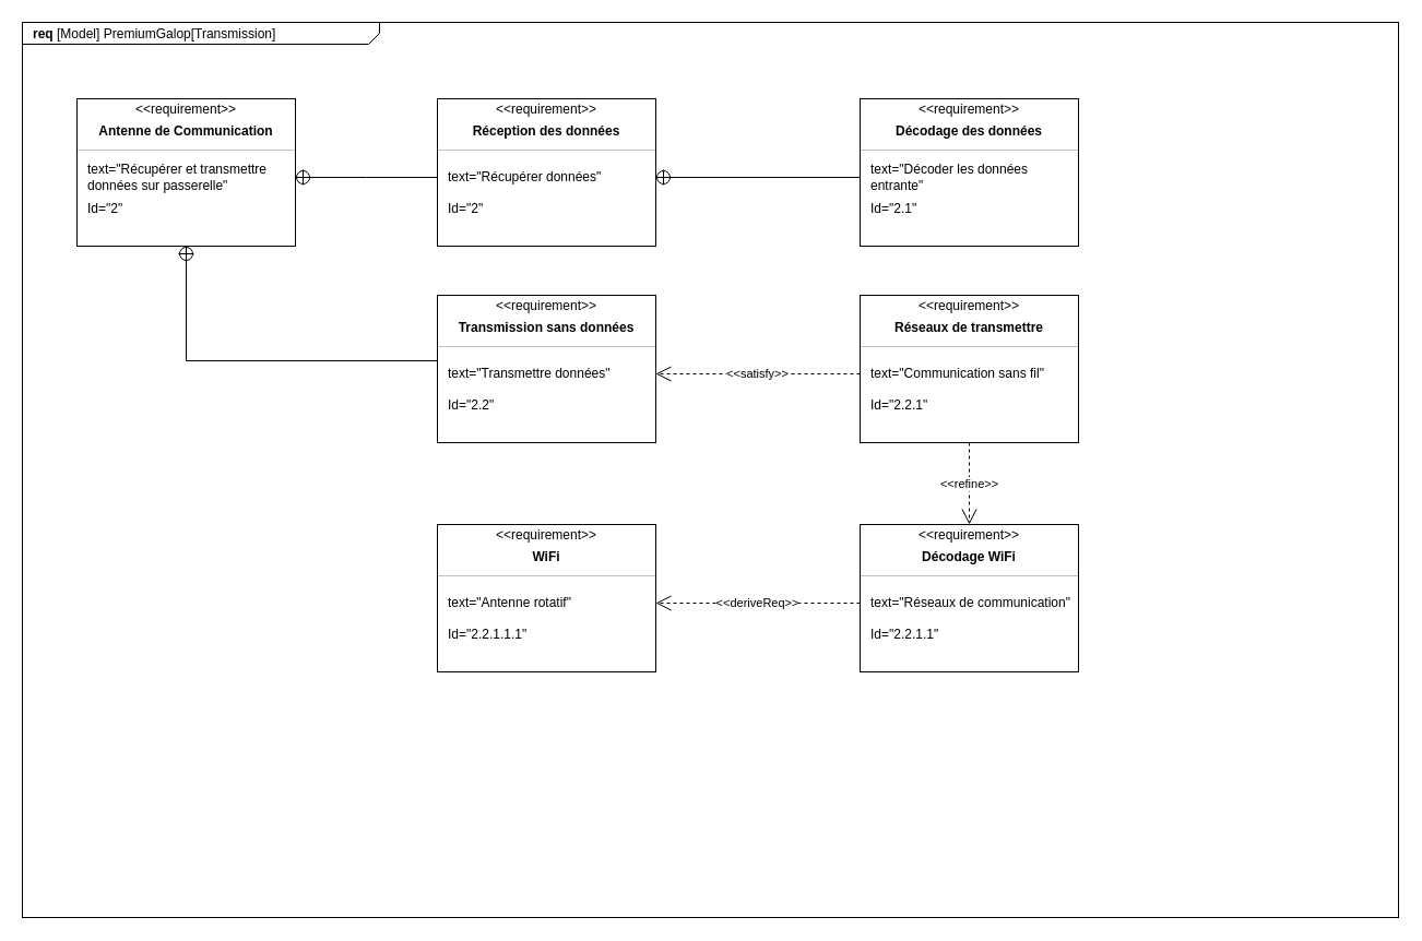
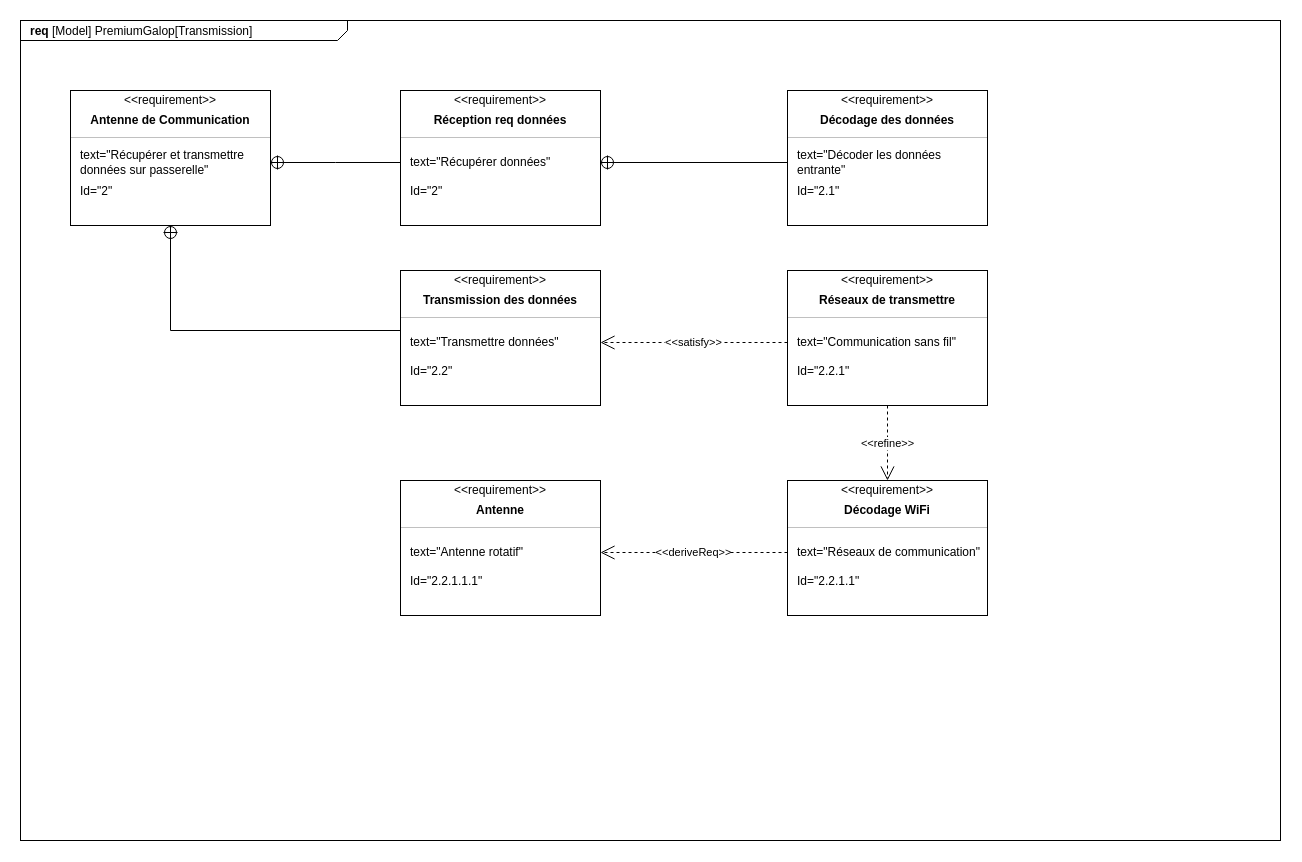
  <mxCell id="0" style=";html=1;" />
  <mxCell id="1" style=";html=1;" parent="0" />
  <mxCell id="2" value="&lt;p style=&quot;margin: 0px ; margin-top: 4px ; margin-left: 10px ; text-align: left&quot;&gt;&lt;b&gt;req&lt;/b&gt; [Model] PremiumGalop[Transmission]&lt;/p&gt;" style="html=1;strokeWidth=1;shape=mxgraph.sysml.package;html=1;overflow=fill;whiteSpace=wrap;fillColor=none;gradientColor=none;fontSize=12;align=center;labelX=327.64;" parent="1" vertex="1"><mxGeometry x="20" y="20" width="1260" height="820" as="geometry" /></mxCell>
  <mxCell id="3" value="" style="fontStyle=1;align=center;verticalAlign=middle;childLayout=stackLayout;horizontal=1;horizontalStack=0;resizeParent=1;resizeParentMax=0;resizeLast=0;marginBottom=0;" parent="1" vertex="1"><mxGeometry x="70" width="200" height="135" as="geometry" y="90" /></mxCell>
  <mxCell id="4" value="&amp;lt;&amp;lt;requirement&amp;gt;&amp;gt;" style="html=1;align=center;spacing=0;verticalAlign=middle;strokeColor=none;fillColor=none;whiteSpace=wrap;spacingTop=3;" parent="3" vertex="1"><mxGeometry width="200" height="16" as="geometry" /></mxCell>
  <mxCell id="5" value="Antenne de Communication" style="html=1;align=center;spacing=0;verticalAlign=middle;strokeColor=none;fillColor=none;whiteSpace=wrap;fontStyle=1" parent="3" vertex="1"><mxGeometry y="16" width="200" height="27" as="geometry" /></mxCell>
  <mxCell id="6" value="" style="line;strokeWidth=0.25;fillColor=none;align=left;verticalAlign=middle;spacingTop=-1;spacingLeft=3;spacingRight=3;rotatable=0;labelPosition=right;points=[];portConstraint=eastwest;" parent="3" vertex="1"><mxGeometry y="43" width="200" height="8" as="geometry" /></mxCell>
  <mxCell id="7" value="text=&quot;Récupérer et transmettre données sur passerelle&quot;" style="html=1;align=left;spacing=0;verticalAlign=middle;strokeColor=none;fillColor=none;whiteSpace=wrap;spacingLeft=10;" parent="3" vertex="1"><mxGeometry y="51" width="200" height="42" as="geometry" /></mxCell>
  <mxCell id="8" value="Id=&quot;2&lt;span style=&quot;background-color: transparent; color: light-dark(rgb(0, 0, 0), rgb(255, 255, 255));&quot;&gt;&quot;&lt;/span&gt;" style="html=1;align=left;spacing=0;verticalAlign=middle;strokeColor=none;fillColor=none;whiteSpace=wrap;spacingLeft=10;" parent="3" vertex="1"><mxGeometry y="93" width="200" height="16" as="geometry" /></mxCell>
  <mxCell id="9" value="" style="html=1;align=center;spacing=0;verticalAlign=middle;strokeColor=none;fillColor=none;whiteSpace=wrap;" parent="3" vertex="1"><mxGeometry y="109" width="200" height="26" as="geometry" /></mxCell>
  <mxCell id="10" value="" style="rounded=0;html=1;labelBackgroundColor=none;endArrow=none;edgeStyle=elbowEdgeStyle;elbow=vertical;startArrow=sysMLPackCont;startSize=12;exitX=1;exitY=0.5;exitDx=0;exitDy=0;entryX=0;entryY=0.5;entryDx=0;entryDy=0;" parent="1" source="7" target="30" edge="1"><mxGeometry relative="1" as="geometry"><mxPoint x="750" y="-70" as="sourcePoint" /><mxPoint x="350" y="162" as="targetPoint" /><Array as="points" /></mxGeometry></mxCell>
  <mxCell id="11" value="" style="rounded=0;html=1;labelBackgroundColor=none;endArrow=none;edgeStyle=elbowEdgeStyle;elbow=vertical;startArrow=sysMLPackCont;startSize=12;entryX=0;entryY=0.25;entryDx=0;entryDy=0;exitX=0.5;exitY=1;exitDx=0;exitDy=0;" parent="1" source="9" target="23" edge="1"><mxGeometry relative="1" as="geometry"><mxPoint x="650" y="290" as="sourcePoint" /><mxPoint x="350" y="331.5" as="targetPoint" /><Array as="points"><mxPoint x="270" y="330" /></Array></mxGeometry></mxCell>
  <mxCell id="12" value="" style="fontStyle=1;align=center;verticalAlign=middle;childLayout=stackLayout;horizontal=1;horizontalStack=0;resizeParent=1;resizeParentMax=0;resizeLast=0;marginBottom=0;" parent="1" vertex="1"><mxGeometry x="787" width="200" height="135" as="geometry" y="90" /></mxCell>
  <mxCell id="13" value="&amp;lt;&amp;lt;requirement&amp;gt;&amp;gt;" style="html=1;align=center;spacing=0;verticalAlign=middle;strokeColor=none;fillColor=none;whiteSpace=wrap;spacingTop=3;" parent="12" vertex="1"><mxGeometry width="200" height="16" as="geometry" /></mxCell>
  <mxCell id="14" value="Décodage des données" style="html=1;align=center;spacing=0;verticalAlign=middle;strokeColor=none;fillColor=none;whiteSpace=wrap;fontStyle=1" parent="12" vertex="1"><mxGeometry y="16" width="200" height="27" as="geometry" /></mxCell>
  <mxCell id="15" value="" style="line;strokeWidth=0.25;fillColor=none;align=left;verticalAlign=middle;spacingTop=-1;spacingLeft=3;spacingRight=3;rotatable=0;labelPosition=right;points=[];portConstraint=eastwest;" parent="12" vertex="1"><mxGeometry y="43" width="200" height="8" as="geometry" /></mxCell>
  <mxCell id="16" value="text=&quot;Décoder les données entrante&quot;" style="html=1;align=left;spacing=0;verticalAlign=middle;strokeColor=none;fillColor=none;whiteSpace=wrap;spacingLeft=10;" parent="12" vertex="1"><mxGeometry y="51" width="200" height="42" as="geometry" /></mxCell>
  <mxCell id="17" value="Id=&quot;2.1&lt;span style=&quot;background-color: transparent; color: light-dark(rgb(0, 0, 0), rgb(255, 255, 255));&quot;&gt;&quot;&lt;/span&gt;" style="html=1;align=left;spacing=0;verticalAlign=middle;strokeColor=none;fillColor=none;whiteSpace=wrap;spacingLeft=10;" parent="12" vertex="1"><mxGeometry y="93" width="200" height="16" as="geometry" /></mxCell>
  <mxCell id="18" value="" style="html=1;align=center;spacing=0;verticalAlign=middle;strokeColor=none;fillColor=none;whiteSpace=wrap;" parent="12" vertex="1"><mxGeometry y="109" width="200" height="26" as="geometry" /></mxCell>
  <mxCell id="19" value="" style="fontStyle=1;align=center;verticalAlign=middle;childLayout=stackLayout;horizontal=1;horizontalStack=0;resizeParent=1;resizeParentMax=0;resizeLast=0;marginBottom=0;" parent="1" vertex="1"><mxGeometry x="400" y="270" width="200" height="135" as="geometry" /></mxCell>
  <mxCell id="20" value="&amp;lt;&amp;lt;requirement&amp;gt;&amp;gt;" style="html=1;align=center;spacing=0;verticalAlign=middle;strokeColor=none;fillColor=none;whiteSpace=wrap;spacingTop=3;" parent="19" vertex="1"><mxGeometry width="200" height="16" as="geometry" /></mxCell>
- <mxCell id="21" value="Transmission sans données" style="html=1;align=center;spacing=0;verticalAlign=middle;strokeColor=none;fillColor=none;whiteSpace=wrap;fontStyle=1" parent="19" vertex="1"><mxGeometry y="16" width="200" height="27" as="geometry" /></mxCell>
+ <mxCell id="21" value="Transmission des données" style="html=1;align=center;spacing=0;verticalAlign=middle;strokeColor=none;fillColor=none;whiteSpace=wrap;fontStyle=1" parent="19" vertex="1"><mxGeometry y="16" width="200" height="27" as="geometry" /></mxCell>
  <mxCell id="22" value="" style="line;strokeWidth=0.25;fillColor=none;align=left;verticalAlign=middle;spacingTop=-1;spacingLeft=3;spacingRight=3;rotatable=0;labelPosition=right;points=[];portConstraint=eastwest;" parent="19" vertex="1"><mxGeometry y="43" width="200" height="8" as="geometry" /></mxCell>
  <mxCell id="23" value="text=&quot;Transmettre données&quot;" style="html=1;align=left;spacing=0;verticalAlign=middle;strokeColor=none;fillColor=none;whiteSpace=wrap;spacingLeft=10;" parent="19" vertex="1"><mxGeometry y="51" width="200" height="42" as="geometry" /></mxCell>
  <mxCell id="24" value="Id=&quot;2.2&lt;span style=&quot;background-color: transparent; color: light-dark(rgb(0, 0, 0), rgb(255, 255, 255));&quot;&gt;&quot;&lt;/span&gt;" style="html=1;align=left;spacing=0;verticalAlign=middle;strokeColor=none;fillColor=none;whiteSpace=wrap;spacingLeft=10;" parent="19" vertex="1"><mxGeometry y="93" width="200" height="16" as="geometry" /></mxCell>
  <mxCell id="25" value="" style="html=1;align=center;spacing=0;verticalAlign=middle;strokeColor=none;fillColor=none;whiteSpace=wrap;" parent="19" vertex="1"><mxGeometry y="109" width="200" height="26" as="geometry" /></mxCell>
  <mxCell id="26" value="" style="fontStyle=1;align=center;verticalAlign=middle;childLayout=stackLayout;horizontal=1;horizontalStack=0;resizeParent=1;resizeParentMax=0;resizeLast=0;marginBottom=0;" parent="1" vertex="1"><mxGeometry x="400" width="200" height="135" as="geometry" y="90" /></mxCell>
  <mxCell id="27" value="&amp;lt;&amp;lt;requirement&amp;gt;&amp;gt;" style="html=1;align=center;spacing=0;verticalAlign=middle;strokeColor=none;fillColor=none;whiteSpace=wrap;spacingTop=3;" parent="26" vertex="1"><mxGeometry width="200" height="16" as="geometry" /></mxCell>
- <mxCell id="28" value="Réception des données" style="html=1;align=center;spacing=0;verticalAlign=middle;strokeColor=none;fillColor=none;whiteSpace=wrap;fontStyle=1" parent="26" vertex="1"><mxGeometry y="16" width="200" height="27" as="geometry" /></mxCell>
+ <mxCell id="28" value="Réception req données" style="html=1;align=center;spacing=0;verticalAlign=middle;strokeColor=none;fillColor=none;whiteSpace=wrap;fontStyle=1" parent="26" vertex="1"><mxGeometry y="16" width="200" height="27" as="geometry" /></mxCell>
  <mxCell id="29" value="" style="line;strokeWidth=0.25;fillColor=none;align=left;verticalAlign=middle;spacingTop=-1;spacingLeft=3;spacingRight=3;rotatable=0;labelPosition=right;points=[];portConstraint=eastwest;" parent="26" vertex="1"><mxGeometry y="43" width="200" height="8" as="geometry" /></mxCell>
  <mxCell id="30" value="text=&quot;Récupérer données&quot;" style="html=1;align=left;spacing=0;verticalAlign=middle;strokeColor=none;fillColor=none;whiteSpace=wrap;spacingLeft=10;" parent="26" vertex="1"><mxGeometry y="51" width="200" height="42" as="geometry" /></mxCell>
  <mxCell id="31" value="Id=&quot;2&lt;span style=&quot;background-color: transparent; color: light-dark(rgb(0, 0, 0), rgb(255, 255, 255));&quot;&gt;&quot;&lt;/span&gt;" style="html=1;align=left;spacing=0;verticalAlign=middle;strokeColor=none;fillColor=none;whiteSpace=wrap;spacingLeft=10;" parent="26" vertex="1"><mxGeometry y="93" width="200" height="16" as="geometry" /></mxCell>
  <mxCell id="32" value="" style="html=1;align=center;spacing=0;verticalAlign=middle;strokeColor=none;fillColor=none;whiteSpace=wrap;" parent="26" vertex="1"><mxGeometry y="109" width="200" height="26" as="geometry" /></mxCell>
  <mxCell id="33" value="" style="rounded=0;html=1;labelBackgroundColor=none;endArrow=none;edgeStyle=elbowEdgeStyle;elbow=vertical;startArrow=sysMLPackCont;startSize=12;exitX=1;exitY=0.5;exitDx=0;exitDy=0;entryX=0;entryY=0.5;entryDx=0;entryDy=0;" edge="1" parent="1" source="30" target="16"><mxGeometry relative="1" as="geometry"><mxPoint x="740" y="336.91" as="sourcePoint" /><mxPoint x="870" y="336.91" as="targetPoint" /><Array as="points" /></mxGeometry></mxCell>
  <mxCell id="34" value="" style="fontStyle=1;align=center;verticalAlign=middle;childLayout=stackLayout;horizontal=1;horizontalStack=0;resizeParent=1;resizeParentMax=0;resizeLast=0;marginBottom=0;" vertex="1" parent="1"><mxGeometry x="787" y="270" width="200" height="135" as="geometry" /></mxCell>
  <mxCell id="35" value="&amp;lt;&amp;lt;requirement&amp;gt;&amp;gt;" style="html=1;align=center;spacing=0;verticalAlign=middle;strokeColor=none;fillColor=none;whiteSpace=wrap;spacingTop=3;" vertex="1" parent="34"><mxGeometry width="200" height="16" as="geometry" /></mxCell>
  <mxCell id="36" value="Réseaux de transmettre" style="html=1;align=center;spacing=0;verticalAlign=middle;strokeColor=none;fillColor=none;whiteSpace=wrap;fontStyle=1" vertex="1" parent="34"><mxGeometry y="16" width="200" height="27" as="geometry" /></mxCell>
  <mxCell id="37" value="" style="line;strokeWidth=0.25;fillColor=none;align=left;verticalAlign=middle;spacingTop=-1;spacingLeft=3;spacingRight=3;rotatable=0;labelPosition=right;points=[];portConstraint=eastwest;" vertex="1" parent="34"><mxGeometry y="43" width="200" height="8" as="geometry" /></mxCell>
  <mxCell id="38" value="text=&quot;Communication sans fil&quot;" style="html=1;align=left;spacing=0;verticalAlign=middle;strokeColor=none;fillColor=none;whiteSpace=wrap;spacingLeft=10;" vertex="1" parent="34"><mxGeometry y="51" width="200" height="42" as="geometry" /></mxCell>
  <mxCell id="39" value="Id=&quot;2.2.1&lt;span style=&quot;background-color: transparent; color: light-dark(rgb(0, 0, 0), rgb(255, 255, 255));&quot;&gt;&quot;&lt;/span&gt;" style="html=1;align=left;spacing=0;verticalAlign=middle;strokeColor=none;fillColor=none;whiteSpace=wrap;spacingLeft=10;" vertex="1" parent="34"><mxGeometry y="93" width="200" height="16" as="geometry" /></mxCell>
  <mxCell id="40" value="" style="html=1;align=center;spacing=0;verticalAlign=middle;strokeColor=none;fillColor=none;whiteSpace=wrap;" vertex="1" parent="34"><mxGeometry y="109" width="200" height="26" as="geometry" /></mxCell>
  <mxCell id="41" value="&amp;lt;&amp;lt;satisfy&amp;gt;&amp;gt;" style="endArrow=open;edgeStyle=none;endSize=12;dashed=1;html=1;rounded=0;exitX=0;exitY=0.5;exitDx=0;exitDy=0;entryX=1;entryY=0.5;entryDx=0;entryDy=0;" edge="1" source="38" target="23" parent="1"><mxGeometry relative="1" as="geometry"><mxPoint x="590" y="530" as="sourcePoint" /><mxPoint x="710" y="530" as="targetPoint" /></mxGeometry></mxCell>
  <mxCell id="42" value="" style="fontStyle=1;align=center;verticalAlign=middle;childLayout=stackLayout;horizontal=1;horizontalStack=0;resizeParent=1;resizeParentMax=0;resizeLast=0;marginBottom=0;" vertex="1" parent="1"><mxGeometry x="787" y="480" width="200" height="135" as="geometry" /></mxCell>
  <mxCell id="43" value="&amp;lt;&amp;lt;requirement&amp;gt;&amp;gt;" style="html=1;align=center;spacing=0;verticalAlign=middle;strokeColor=none;fillColor=none;whiteSpace=wrap;spacingTop=3;" vertex="1" parent="42"><mxGeometry width="200" height="16" as="geometry" /></mxCell>
  <mxCell id="44" value="Décodage WiFi" style="html=1;align=center;spacing=0;verticalAlign=middle;strokeColor=none;fillColor=none;whiteSpace=wrap;fontStyle=1" vertex="1" parent="42"><mxGeometry y="16" width="200" height="27" as="geometry" /></mxCell>
  <mxCell id="45" value="" style="line;strokeWidth=0.25;fillColor=none;align=left;verticalAlign=middle;spacingTop=-1;spacingLeft=3;spacingRight=3;rotatable=0;labelPosition=right;points=[];portConstraint=eastwest;" vertex="1" parent="42"><mxGeometry y="43" width="200" height="8" as="geometry" /></mxCell>
  <mxCell id="46" value="text=&quot;Réseaux de communication&quot;" style="html=1;align=left;spacing=0;verticalAlign=middle;strokeColor=none;fillColor=none;whiteSpace=wrap;spacingLeft=10;" vertex="1" parent="42"><mxGeometry y="51" width="200" height="42" as="geometry" /></mxCell>
  <mxCell id="47" value="Id=&quot;2.2.1.1&lt;span style=&quot;background-color: transparent; color: light-dark(rgb(0, 0, 0), rgb(255, 255, 255));&quot;&gt;&quot;&lt;/span&gt;" style="html=1;align=left;spacing=0;verticalAlign=middle;strokeColor=none;fillColor=none;whiteSpace=wrap;spacingLeft=10;" vertex="1" parent="42"><mxGeometry y="93" width="200" height="16" as="geometry" /></mxCell>
  <mxCell id="48" value="" style="html=1;align=center;spacing=0;verticalAlign=middle;strokeColor=none;fillColor=none;whiteSpace=wrap;" vertex="1" parent="42"><mxGeometry y="109" width="200" height="26" as="geometry" /></mxCell>
  <mxCell id="49" value="&amp;lt;&amp;lt;refine&amp;gt;&amp;gt;" style="endArrow=open;edgeStyle=none;endSize=12;dashed=1;html=1;rounded=0;exitX=0.5;exitY=1;exitDx=0;exitDy=0;entryX=0.5;entryY=0;entryDx=0;entryDy=0;" edge="1" source="40" target="43" parent="1"><mxGeometry relative="1" as="geometry"><mxPoint x="460" y="490" as="sourcePoint" /><mxPoint x="580" y="490" as="targetPoint" /></mxGeometry></mxCell>
  <mxCell id="50" value="" style="fontStyle=1;align=center;verticalAlign=middle;childLayout=stackLayout;horizontal=1;horizontalStack=0;resizeParent=1;resizeParentMax=0;resizeLast=0;marginBottom=0;" vertex="1" parent="1"><mxGeometry x="400" y="480" width="200" height="135" as="geometry" /></mxCell>
  <mxCell id="51" value="&amp;lt;&amp;lt;requirement&amp;gt;&amp;gt;" style="html=1;align=center;spacing=0;verticalAlign=middle;strokeColor=none;fillColor=none;whiteSpace=wrap;spacingTop=3;" vertex="1" parent="50"><mxGeometry width="200" height="16" as="geometry" /></mxCell>
- <mxCell id="52" value="WiFi" style="html=1;align=center;spacing=0;verticalAlign=middle;strokeColor=none;fillColor=none;whiteSpace=wrap;fontStyle=1" vertex="1" parent="50"><mxGeometry y="16" width="200" height="27" as="geometry" /></mxCell>
+ <mxCell id="52" value="Antenne" style="html=1;align=center;spacing=0;verticalAlign=middle;strokeColor=none;fillColor=none;whiteSpace=wrap;fontStyle=1" vertex="1" parent="50"><mxGeometry y="16" width="200" height="27" as="geometry" /></mxCell>
  <mxCell id="53" value="" style="line;strokeWidth=0.25;fillColor=none;align=left;verticalAlign=middle;spacingTop=-1;spacingLeft=3;spacingRight=3;rotatable=0;labelPosition=right;points=[];portConstraint=eastwest;" vertex="1" parent="50"><mxGeometry y="43" width="200" height="8" as="geometry" /></mxCell>
  <mxCell id="54" value="text=&quot;Antenne rotatif&quot;" style="html=1;align=left;spacing=0;verticalAlign=middle;strokeColor=none;fillColor=none;whiteSpace=wrap;spacingLeft=10;" vertex="1" parent="50"><mxGeometry y="51" width="200" height="42" as="geometry" /></mxCell>
  <mxCell id="55" value="Id=&quot;2.2.1.1.1&lt;span style=&quot;background-color: transparent; color: light-dark(rgb(0, 0, 0), rgb(255, 255, 255));&quot;&gt;&quot;&lt;/span&gt;" style="html=1;align=left;spacing=0;verticalAlign=middle;strokeColor=none;fillColor=none;whiteSpace=wrap;spacingLeft=10;" vertex="1" parent="50"><mxGeometry y="93" width="200" height="16" as="geometry" /></mxCell>
  <mxCell id="56" value="" style="html=1;align=center;spacing=0;verticalAlign=middle;strokeColor=none;fillColor=none;whiteSpace=wrap;" vertex="1" parent="50"><mxGeometry y="109" width="200" height="26" as="geometry" /></mxCell>
  <mxCell id="57" value="&amp;lt;&amp;lt;deriveReq&amp;gt;&amp;gt;" style="endArrow=open;html=1;edgeStyle=none;endSize=12;dashed=1;rounded=0;entryX=1;entryY=0.5;entryDx=0;entryDy=0;exitX=0;exitY=0.5;exitDx=0;exitDy=0;" edge="1" source="46" target="54" parent="1"><mxGeometry relative="1" as="geometry"><mxPoint x="270" y="700" as="sourcePoint" /><mxPoint x="390" y="700" as="targetPoint" /></mxGeometry></mxCell>
